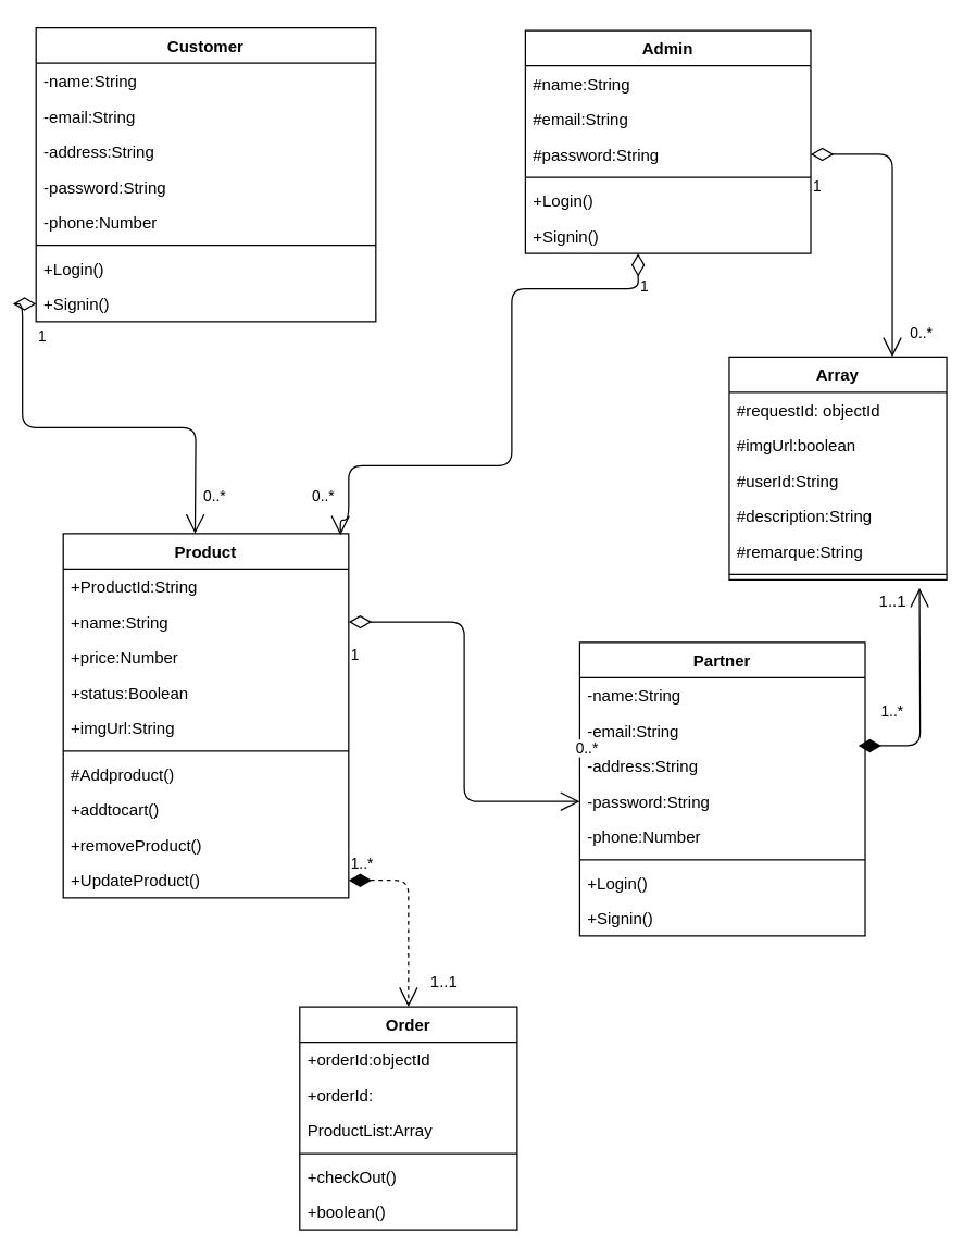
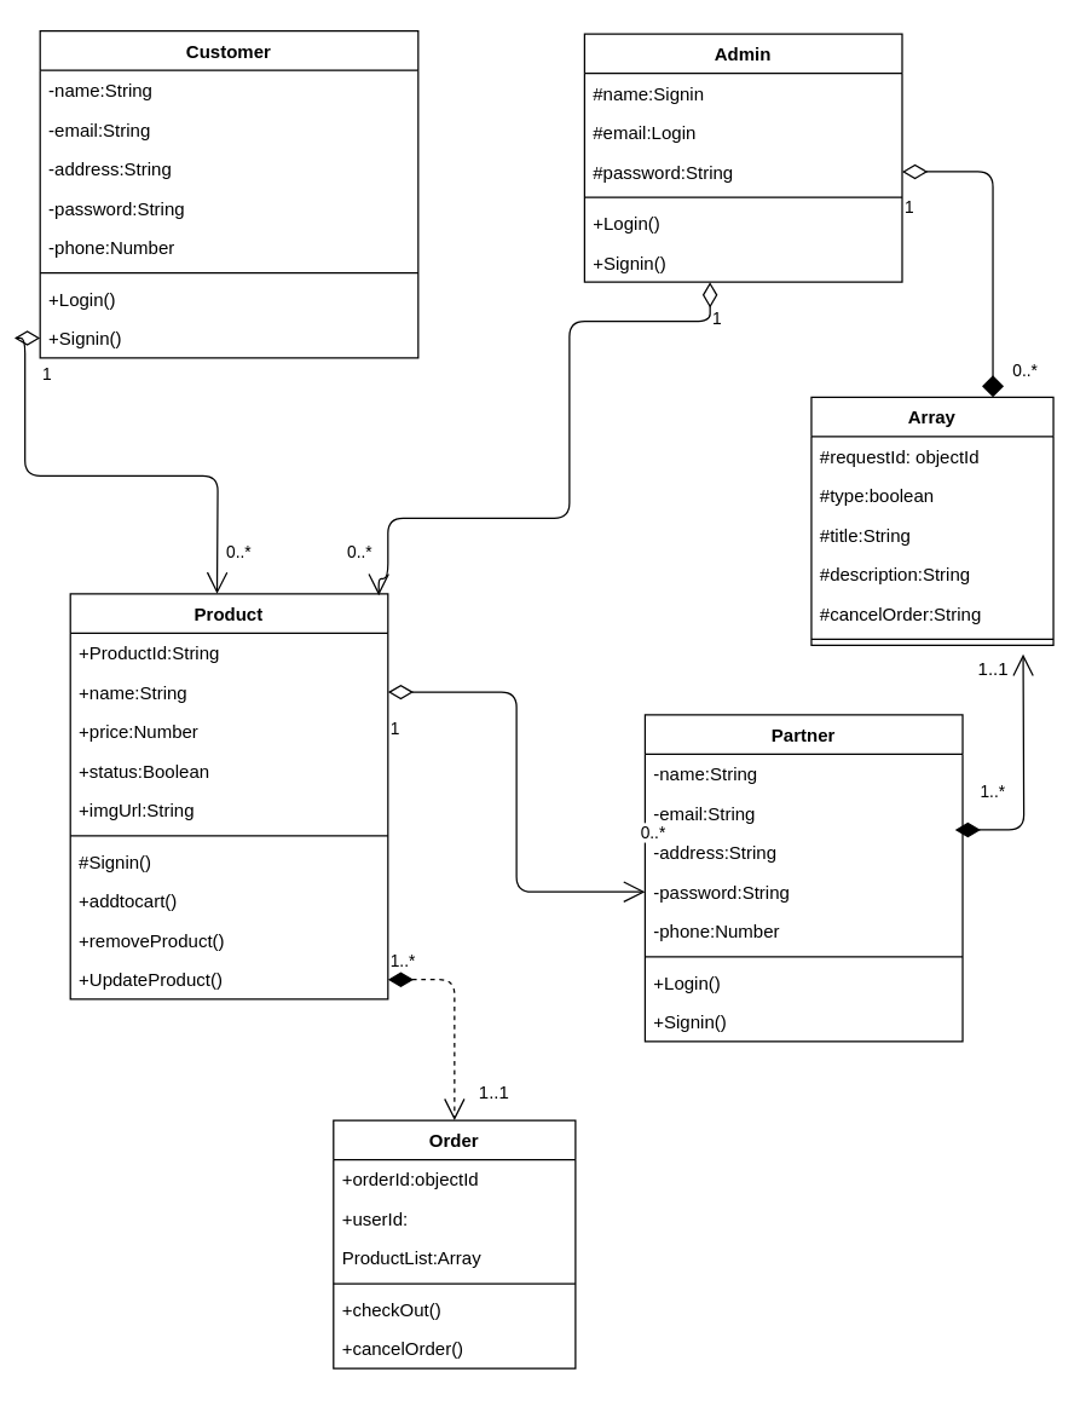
  <mxCell id="0" />
  <mxCell id="1" parent="0" />
  <mxCell id="2" value="Customer" style="swimlane;fontStyle=1;align=center;verticalAlign=top;childLayout=stackLayout;horizontal=1;startSize=26;horizontalStack=0;resizeParent=1;resizeParentMax=0;resizeLast=0;collapsible=1;marginBottom=0;" parent="1" vertex="1"><mxGeometry x="20" y="20" width="250" height="216" as="geometry" /></mxCell>
  <mxCell id="3" value="-name:String" style="text;strokeColor=none;fillColor=none;align=left;verticalAlign=top;spacingLeft=4;spacingRight=4;overflow=hidden;rotatable=0;points=[[0,0.5],[1,0.5]];portConstraint=eastwest;" parent="2" vertex="1"><mxGeometry y="26" width="250" height="26" as="geometry" /></mxCell>
  <mxCell id="4" value="-email:String" style="text;strokeColor=none;fillColor=none;align=left;verticalAlign=top;spacingLeft=4;spacingRight=4;overflow=hidden;rotatable=0;points=[[0,0.5],[1,0.5]];portConstraint=eastwest;" parent="2" vertex="1"><mxGeometry y="52" width="250" height="26" as="geometry" /></mxCell>
  <mxCell id="5" value="-address:String&#10;" style="text;strokeColor=none;fillColor=none;align=left;verticalAlign=top;spacingLeft=4;spacingRight=4;overflow=hidden;rotatable=0;points=[[0,0.5],[1,0.5]];portConstraint=eastwest;" parent="2" vertex="1"><mxGeometry y="78" width="250" height="26" as="geometry" /></mxCell>
  <mxCell id="6" value="-password:String" style="text;strokeColor=none;fillColor=none;align=left;verticalAlign=top;spacingLeft=4;spacingRight=4;overflow=hidden;rotatable=0;points=[[0,0.5],[1,0.5]];portConstraint=eastwest;" parent="2" vertex="1"><mxGeometry y="104" width="250" height="26" as="geometry" /></mxCell>
  <mxCell id="7" value="-phone:Number" style="text;strokeColor=none;fillColor=none;align=left;verticalAlign=top;spacingLeft=4;spacingRight=4;overflow=hidden;rotatable=0;points=[[0,0.5],[1,0.5]];portConstraint=eastwest;" parent="2" vertex="1"><mxGeometry y="130" width="250" height="26" as="geometry" /></mxCell>
  <mxCell id="8" value="" style="line;strokeWidth=1;fillColor=none;align=left;verticalAlign=middle;spacingTop=-1;spacingLeft=3;spacingRight=3;rotatable=0;labelPosition=right;points=[];portConstraint=eastwest;" parent="2" vertex="1"><mxGeometry y="156" width="250" height="8" as="geometry" /></mxCell>
  <mxCell id="9" value="+Login()" style="text;strokeColor=none;fillColor=none;align=left;verticalAlign=top;spacingLeft=4;spacingRight=4;overflow=hidden;rotatable=0;points=[[0,0.5],[1,0.5]];portConstraint=eastwest;" parent="2" vertex="1"><mxGeometry y="164" width="250" height="26" as="geometry" /></mxCell>
  <mxCell id="10" value="+Signin()" style="text;strokeColor=none;fillColor=none;align=left;verticalAlign=top;spacingLeft=4;spacingRight=4;overflow=hidden;rotatable=0;points=[[0,0.5],[1,0.5]];portConstraint=eastwest;" parent="2" vertex="1"><mxGeometry y="190" width="250" height="26" as="geometry" /></mxCell>
  <mxCell id="11" value="Admin" style="swimlane;fontStyle=1;align=center;verticalAlign=top;childLayout=stackLayout;horizontal=1;startSize=26;horizontalStack=0;resizeParent=1;resizeParentMax=0;resizeLast=0;collapsible=1;marginBottom=0;" parent="1" vertex="1"><mxGeometry x="380" y="22" width="210" height="164" as="geometry" /></mxCell>
- <mxCell id="12" value="#name:String" style="text;strokeColor=none;fillColor=none;align=left;verticalAlign=top;spacingLeft=4;spacingRight=4;overflow=hidden;rotatable=0;points=[[0,0.5],[1,0.5]];portConstraint=eastwest;" parent="11" vertex="1"><mxGeometry y="26" width="210" height="26" as="geometry" /></mxCell>
- <mxCell id="13" value="#email:String" style="text;strokeColor=none;fillColor=none;align=left;verticalAlign=top;spacingLeft=4;spacingRight=4;overflow=hidden;rotatable=0;points=[[0,0.5],[1,0.5]];portConstraint=eastwest;" parent="11" vertex="1"><mxGeometry y="52" width="210" height="26" as="geometry" /></mxCell>
+ <mxCell id="12" value="#name:Signin" style="text;strokeColor=none;fillColor=none;align=left;verticalAlign=top;spacingLeft=4;spacingRight=4;overflow=hidden;rotatable=0;points=[[0,0.5],[1,0.5]];portConstraint=eastwest;" parent="11" vertex="1"><mxGeometry y="26" width="210" height="26" as="geometry" /></mxCell>
+ <mxCell id="13" value="#email:Login" style="text;strokeColor=none;fillColor=none;align=left;verticalAlign=top;spacingLeft=4;spacingRight=4;overflow=hidden;rotatable=0;points=[[0,0.5],[1,0.5]];portConstraint=eastwest;" parent="11" vertex="1"><mxGeometry y="52" width="210" height="26" as="geometry" /></mxCell>
  <mxCell id="14" value="#password:String" style="text;strokeColor=none;fillColor=none;align=left;verticalAlign=top;spacingLeft=4;spacingRight=4;overflow=hidden;rotatable=0;points=[[0,0.5],[1,0.5]];portConstraint=eastwest;" parent="11" vertex="1"><mxGeometry y="78" width="210" height="26" as="geometry" /></mxCell>
  <mxCell id="15" value="" style="line;strokeWidth=1;fillColor=none;align=left;verticalAlign=middle;spacingTop=-1;spacingLeft=3;spacingRight=3;rotatable=0;labelPosition=right;points=[];portConstraint=eastwest;" parent="11" vertex="1"><mxGeometry y="104" width="210" height="8" as="geometry" /></mxCell>
  <mxCell id="16" value="+Login()" style="text;strokeColor=none;fillColor=none;align=left;verticalAlign=top;spacingLeft=4;spacingRight=4;overflow=hidden;rotatable=0;points=[[0,0.5],[1,0.5]];portConstraint=eastwest;" parent="11" vertex="1"><mxGeometry y="112" width="210" height="26" as="geometry" /></mxCell>
  <mxCell id="17" value="+Signin()" style="text;strokeColor=none;fillColor=none;align=left;verticalAlign=top;spacingLeft=4;spacingRight=4;overflow=hidden;rotatable=0;points=[[0,0.5],[1,0.5]];portConstraint=eastwest;" parent="11" vertex="1"><mxGeometry y="138" width="210" height="26" as="geometry" /></mxCell>
  <mxCell id="18" value="Partner" style="swimlane;fontStyle=1;align=center;verticalAlign=top;childLayout=stackLayout;horizontal=1;startSize=26;horizontalStack=0;resizeParent=1;resizeParentMax=0;resizeLast=0;collapsible=1;marginBottom=0;" parent="1" vertex="1"><mxGeometry x="420" y="472" width="210" height="216" as="geometry" /></mxCell>
  <mxCell id="19" value="-name:String" style="text;strokeColor=none;fillColor=none;align=left;verticalAlign=top;spacingLeft=4;spacingRight=4;overflow=hidden;rotatable=0;points=[[0,0.5],[1,0.5]];portConstraint=eastwest;" parent="18" vertex="1"><mxGeometry y="26" width="210" height="26" as="geometry" /></mxCell>
  <mxCell id="20" value="-email:String" style="text;strokeColor=none;fillColor=none;align=left;verticalAlign=top;spacingLeft=4;spacingRight=4;overflow=hidden;rotatable=0;points=[[0,0.5],[1,0.5]];portConstraint=eastwest;" parent="18" vertex="1"><mxGeometry y="52" width="210" height="26" as="geometry" /></mxCell>
  <mxCell id="21" value="-address:String&#10;" style="text;strokeColor=none;fillColor=none;align=left;verticalAlign=top;spacingLeft=4;spacingRight=4;overflow=hidden;rotatable=0;points=[[0,0.5],[1,0.5]];portConstraint=eastwest;" parent="18" vertex="1"><mxGeometry y="78" width="210" height="26" as="geometry" /></mxCell>
  <mxCell id="22" value="-password:String" style="text;strokeColor=none;fillColor=none;align=left;verticalAlign=top;spacingLeft=4;spacingRight=4;overflow=hidden;rotatable=0;points=[[0,0.5],[1,0.5]];portConstraint=eastwest;" parent="18" vertex="1"><mxGeometry y="104" width="210" height="26" as="geometry" /></mxCell>
  <mxCell id="23" value="-phone:Number" style="text;strokeColor=none;fillColor=none;align=left;verticalAlign=top;spacingLeft=4;spacingRight=4;overflow=hidden;rotatable=0;points=[[0,0.5],[1,0.5]];portConstraint=eastwest;" parent="18" vertex="1"><mxGeometry y="130" width="210" height="26" as="geometry" /></mxCell>
  <mxCell id="24" value="" style="line;strokeWidth=1;fillColor=none;align=left;verticalAlign=middle;spacingTop=-1;spacingLeft=3;spacingRight=3;rotatable=0;labelPosition=right;points=[];portConstraint=eastwest;" parent="18" vertex="1"><mxGeometry y="156" width="210" height="8" as="geometry" /></mxCell>
  <mxCell id="25" value="+Login()" style="text;strokeColor=none;fillColor=none;align=left;verticalAlign=top;spacingLeft=4;spacingRight=4;overflow=hidden;rotatable=0;points=[[0,0.5],[1,0.5]];portConstraint=eastwest;" parent="18" vertex="1"><mxGeometry y="164" width="210" height="26" as="geometry" /></mxCell>
  <mxCell id="26" value="+Signin()" style="text;strokeColor=none;fillColor=none;align=left;verticalAlign=top;spacingLeft=4;spacingRight=4;overflow=hidden;rotatable=0;points=[[0,0.5],[1,0.5]];portConstraint=eastwest;" parent="18" vertex="1"><mxGeometry y="190" width="210" height="26" as="geometry" /></mxCell>
  <mxCell id="27" value="Product" style="swimlane;fontStyle=1;align=center;verticalAlign=top;childLayout=stackLayout;horizontal=1;startSize=26;horizontalStack=0;resizeParent=1;resizeParentMax=0;resizeLast=0;collapsible=1;marginBottom=0;" parent="1" vertex="1"><mxGeometry x="40" y="392" width="210" height="268" as="geometry" /></mxCell>
  <mxCell id="28" value="+ProductId:String" style="text;strokeColor=none;fillColor=none;align=left;verticalAlign=top;spacingLeft=4;spacingRight=4;overflow=hidden;rotatable=0;points=[[0,0.5],[1,0.5]];portConstraint=eastwest;" parent="27" vertex="1"><mxGeometry y="26" width="210" height="26" as="geometry" /></mxCell>
  <mxCell id="29" value="+name:String" style="text;strokeColor=none;fillColor=none;align=left;verticalAlign=top;spacingLeft=4;spacingRight=4;overflow=hidden;rotatable=0;points=[[0,0.5],[1,0.5]];portConstraint=eastwest;" parent="27" vertex="1"><mxGeometry y="52" width="210" height="26" as="geometry" /></mxCell>
  <mxCell id="30" value="+price:Number" style="text;strokeColor=none;fillColor=none;align=left;verticalAlign=top;spacingLeft=4;spacingRight=4;overflow=hidden;rotatable=0;points=[[0,0.5],[1,0.5]];portConstraint=eastwest;" parent="27" vertex="1"><mxGeometry y="78" width="210" height="26" as="geometry" /></mxCell>
  <mxCell id="31" value="+status:Boolean" style="text;strokeColor=none;fillColor=none;align=left;verticalAlign=top;spacingLeft=4;spacingRight=4;overflow=hidden;rotatable=0;points=[[0,0.5],[1,0.5]];portConstraint=eastwest;" parent="27" vertex="1"><mxGeometry y="104" width="210" height="26" as="geometry" /></mxCell>
  <mxCell id="32" value="+imgUrl:String" style="text;strokeColor=none;fillColor=none;align=left;verticalAlign=top;spacingLeft=4;spacingRight=4;overflow=hidden;rotatable=0;points=[[0,0.5],[1,0.5]];portConstraint=eastwest;" parent="27" vertex="1"><mxGeometry y="130" width="210" height="26" as="geometry" /></mxCell>
  <mxCell id="33" value="" style="line;strokeWidth=1;fillColor=none;align=left;verticalAlign=middle;spacingTop=-1;spacingLeft=3;spacingRight=3;rotatable=0;labelPosition=right;points=[];portConstraint=eastwest;" parent="27" vertex="1"><mxGeometry y="156" width="210" height="8" as="geometry" /></mxCell>
- <mxCell id="34" value="#Addproduct()" style="text;strokeColor=none;fillColor=none;align=left;verticalAlign=top;spacingLeft=4;spacingRight=4;overflow=hidden;rotatable=0;points=[[0,0.5],[1,0.5]];portConstraint=eastwest;" parent="27" vertex="1"><mxGeometry y="164" width="210" height="26" as="geometry" /></mxCell>
+ <mxCell id="34" value="#Signin()" style="text;strokeColor=none;fillColor=none;align=left;verticalAlign=top;spacingLeft=4;spacingRight=4;overflow=hidden;rotatable=0;points=[[0,0.5],[1,0.5]];portConstraint=eastwest;" parent="27" vertex="1"><mxGeometry y="164" width="210" height="26" as="geometry" /></mxCell>
  <mxCell id="35" value="+addtocart()" style="text;strokeColor=none;fillColor=none;align=left;verticalAlign=top;spacingLeft=4;spacingRight=4;overflow=hidden;rotatable=0;points=[[0,0.5],[1,0.5]];portConstraint=eastwest;" parent="27" vertex="1"><mxGeometry y="190" width="210" height="26" as="geometry" /></mxCell>
  <mxCell id="36" value="+removeProduct()" style="text;strokeColor=none;fillColor=none;align=left;verticalAlign=top;spacingLeft=4;spacingRight=4;overflow=hidden;rotatable=0;points=[[0,0.5],[1,0.5]];portConstraint=eastwest;" parent="27" vertex="1"><mxGeometry y="216" width="210" height="26" as="geometry" /></mxCell>
  <mxCell id="37" value="+UpdateProduct()" style="text;strokeColor=none;fillColor=none;align=left;verticalAlign=top;spacingLeft=4;spacingRight=4;overflow=hidden;rotatable=0;points=[[0,0.5],[1,0.5]];portConstraint=eastwest;" parent="27" vertex="1"><mxGeometry y="242" width="210" height="26" as="geometry" /></mxCell>
  <mxCell id="38" value="Order" style="swimlane;fontStyle=1;align=center;verticalAlign=top;childLayout=stackLayout;horizontal=1;startSize=26;horizontalStack=0;resizeParent=1;resizeParentMax=0;resizeLast=0;collapsible=1;marginBottom=0;" parent="1" vertex="1"><mxGeometry x="214" y="740" width="160" height="164" as="geometry" /></mxCell>
  <mxCell id="39" value="+orderId:objectId" style="text;strokeColor=none;fillColor=none;align=left;verticalAlign=top;spacingLeft=4;spacingRight=4;overflow=hidden;rotatable=0;points=[[0,0.5],[1,0.5]];portConstraint=eastwest;" parent="38" vertex="1"><mxGeometry y="26" width="160" height="26" as="geometry" /></mxCell>
- <mxCell id="40" value="+orderId:" style="text;strokeColor=none;fillColor=none;align=left;verticalAlign=top;spacingLeft=4;spacingRight=4;overflow=hidden;rotatable=0;points=[[0,0.5],[1,0.5]];portConstraint=eastwest;" parent="38" vertex="1"><mxGeometry y="52" width="160" height="26" as="geometry" /></mxCell>
+ <mxCell id="40" value="+userId:" style="text;strokeColor=none;fillColor=none;align=left;verticalAlign=top;spacingLeft=4;spacingRight=4;overflow=hidden;rotatable=0;points=[[0,0.5],[1,0.5]];portConstraint=eastwest;" parent="38" vertex="1"><mxGeometry y="52" width="160" height="26" as="geometry" /></mxCell>
  <mxCell id="41" value="ProductList:Array" style="text;strokeColor=none;fillColor=none;align=left;verticalAlign=top;spacingLeft=4;spacingRight=4;overflow=hidden;rotatable=0;points=[[0,0.5],[1,0.5]];portConstraint=eastwest;" parent="38" vertex="1"><mxGeometry y="78" width="160" height="26" as="geometry" /></mxCell>
  <mxCell id="42" value="" style="line;strokeWidth=1;fillColor=none;align=left;verticalAlign=middle;spacingTop=-1;spacingLeft=3;spacingRight=3;rotatable=0;labelPosition=right;points=[];portConstraint=eastwest;" parent="38" vertex="1"><mxGeometry y="104" width="160" height="8" as="geometry" /></mxCell>
  <mxCell id="43" value="+checkOut()" style="text;strokeColor=none;fillColor=none;align=left;verticalAlign=top;spacingLeft=4;spacingRight=4;overflow=hidden;rotatable=0;points=[[0,0.5],[1,0.5]];portConstraint=eastwest;" parent="38" vertex="1"><mxGeometry y="112" width="160" height="26" as="geometry" /></mxCell>
- <mxCell id="44" value="+boolean()" style="text;strokeColor=none;fillColor=none;align=left;verticalAlign=top;spacingLeft=4;spacingRight=4;overflow=hidden;rotatable=0;points=[[0,0.5],[1,0.5]];portConstraint=eastwest;" parent="38" vertex="1"><mxGeometry y="138" width="160" height="26" as="geometry" /></mxCell>
+ <mxCell id="44" value="+cancelOrder()" style="text;strokeColor=none;fillColor=none;align=left;verticalAlign=top;spacingLeft=4;spacingRight=4;overflow=hidden;rotatable=0;points=[[0,0.5],[1,0.5]];portConstraint=eastwest;" parent="38" vertex="1"><mxGeometry y="138" width="160" height="26" as="geometry" /></mxCell>
  <mxCell id="45" value="" style="endArrow=open;html=1;endSize=12;startArrow=diamondThin;startSize=14;startFill=0;edgeStyle=orthogonalEdgeStyle;" parent="1" source="10" edge="1"><mxGeometry relative="1" as="geometry"><mxPoint x="20" y="249" as="sourcePoint" /><mxPoint x="137" y="392" as="targetPoint" /></mxGeometry></mxCell>
  <mxCell id="46" value="1" style="edgeLabel;resizable=0;html=1;align=left;verticalAlign=top;" parent="45" connectable="0" vertex="1"><mxGeometry x="-1" relative="1" as="geometry"><mxPoint y="11" as="offset" /></mxGeometry></mxCell>
  <mxCell id="47" value="0..*" style="edgeLabel;resizable=0;html=1;align=right;verticalAlign=top;" parent="45" connectable="0" vertex="1"><mxGeometry x="1" relative="1" as="geometry"><mxPoint x="23" y="-40" as="offset" /></mxGeometry></mxCell>
  <mxCell id="48" value="1..*" style="endArrow=open;html=1;endSize=12;startArrow=diamondThin;startSize=14;startFill=1;edgeStyle=orthogonalEdgeStyle;align=left;verticalAlign=bottom;dashed=1;" parent="1" source="37" target="38" edge="1"><mxGeometry x="-1" y="3" relative="1" as="geometry"><mxPoint x="134" y="712" as="sourcePoint" /><mxPoint x="294" y="712" as="targetPoint" /></mxGeometry></mxCell>
  <mxCell id="49" value="1..1" style="text;html=1;align=center;verticalAlign=middle;resizable=0;points=[];autosize=1;strokeColor=none;fillColor=none;" parent="1" vertex="1"><mxGeometry x="300" y="712" width="40" height="20" as="geometry" /></mxCell>
  <mxCell id="50" value="" style="endArrow=open;html=1;endSize=12;startArrow=diamondThin;startSize=14;startFill=0;edgeStyle=orthogonalEdgeStyle;entryX=0;entryY=0.5;entryDx=0;entryDy=0;exitX=1;exitY=0.5;exitDx=0;exitDy=0;" parent="1" source="29" target="22" edge="1"><mxGeometry relative="1" as="geometry"><mxPoint x="200" y="352" as="sourcePoint" /><mxPoint x="405.59" y="485.344" as="targetPoint" /></mxGeometry></mxCell>
  <mxCell id="51" value="1" style="edgeLabel;resizable=0;html=1;align=left;verticalAlign=top;" parent="50" connectable="0" vertex="1"><mxGeometry x="-1" relative="1" as="geometry"><mxPoint y="11" as="offset" /></mxGeometry></mxCell>
  <mxCell id="52" value="0..*" style="edgeLabel;resizable=0;html=1;align=right;verticalAlign=top;" parent="50" connectable="0" vertex="1"><mxGeometry x="1" relative="1" as="geometry"><mxPoint x="14" y="-52" as="offset" /></mxGeometry></mxCell>
  <mxCell id="53" value="" style="endArrow=open;html=1;endSize=12;startArrow=diamondThin;startSize=14;startFill=0;edgeStyle=orthogonalEdgeStyle;exitX=0.395;exitY=1;exitDx=0;exitDy=0;exitPerimeter=0;entryX=0.971;entryY=0.004;entryDx=0;entryDy=0;entryPerimeter=0;" parent="1" source="17" target="27" edge="1"><mxGeometry relative="1" as="geometry"><mxPoint x="423" y="212" as="sourcePoint" /><mxPoint x="210" y="382" as="targetPoint" /><Array as="points"><mxPoint x="463" y="212" /><mxPoint x="370" y="212" /><mxPoint x="370" y="342" /><mxPoint x="250" y="342" /><mxPoint x="250" y="382" /><mxPoint x="244" y="382" /></Array></mxGeometry></mxCell>
  <mxCell id="54" value="1" style="edgeLabel;resizable=0;html=1;align=left;verticalAlign=top;" parent="53" connectable="0" vertex="1"><mxGeometry x="-1" relative="1" as="geometry"><mxPoint y="11" as="offset" /></mxGeometry></mxCell>
  <mxCell id="55" value="0..*" style="edgeLabel;resizable=0;html=1;align=right;verticalAlign=top;" parent="53" connectable="0" vertex="1"><mxGeometry x="1" relative="1" as="geometry"><mxPoint x="-4" y="-41" as="offset" /></mxGeometry></mxCell>
  <mxCell id="56" value="Array" style="swimlane;fontStyle=1;align=center;verticalAlign=top;childLayout=stackLayout;horizontal=1;startSize=26;horizontalStack=0;resizeParent=1;resizeParentMax=0;resizeLast=0;collapsible=1;marginBottom=0;" parent="1" vertex="1"><mxGeometry x="530" y="262" width="160" height="164" as="geometry" /></mxCell>
  <mxCell id="57" value="#requestId: objectId" style="text;strokeColor=none;fillColor=none;align=left;verticalAlign=top;spacingLeft=4;spacingRight=4;overflow=hidden;rotatable=0;points=[[0,0.5],[1,0.5]];portConstraint=eastwest;" parent="56" vertex="1"><mxGeometry y="26" width="160" height="26" as="geometry" /></mxCell>
- <mxCell id="58" value="#imgUrl:boolean" style="text;strokeColor=none;fillColor=none;align=left;verticalAlign=top;spacingLeft=4;spacingRight=4;overflow=hidden;rotatable=0;points=[[0,0.5],[1,0.5]];portConstraint=eastwest;" parent="56" vertex="1"><mxGeometry y="52" width="160" height="26" as="geometry" /></mxCell>
- <mxCell id="59" value="#userId:String" style="text;strokeColor=none;fillColor=none;align=left;verticalAlign=top;spacingLeft=4;spacingRight=4;overflow=hidden;rotatable=0;points=[[0,0.5],[1,0.5]];portConstraint=eastwest;" parent="56" vertex="1"><mxGeometry y="78" width="160" height="26" as="geometry" /></mxCell>
+ <mxCell id="58" value="#type:boolean" style="text;strokeColor=none;fillColor=none;align=left;verticalAlign=top;spacingLeft=4;spacingRight=4;overflow=hidden;rotatable=0;points=[[0,0.5],[1,0.5]];portConstraint=eastwest;" parent="56" vertex="1"><mxGeometry y="52" width="160" height="26" as="geometry" /></mxCell>
+ <mxCell id="59" value="#title:String" style="text;strokeColor=none;fillColor=none;align=left;verticalAlign=top;spacingLeft=4;spacingRight=4;overflow=hidden;rotatable=0;points=[[0,0.5],[1,0.5]];portConstraint=eastwest;" parent="56" vertex="1"><mxGeometry y="78" width="160" height="26" as="geometry" /></mxCell>
  <mxCell id="60" value="#description:String" style="text;strokeColor=none;fillColor=none;align=left;verticalAlign=top;spacingLeft=4;spacingRight=4;overflow=hidden;rotatable=0;points=[[0,0.5],[1,0.5]];portConstraint=eastwest;" parent="56" vertex="1"><mxGeometry y="104" width="160" height="26" as="geometry" /></mxCell>
- <mxCell id="61" value="#remarque:String" style="text;strokeColor=none;fillColor=none;align=left;verticalAlign=top;spacingLeft=4;spacingRight=4;overflow=hidden;rotatable=0;points=[[0,0.5],[1,0.5]];portConstraint=eastwest;" parent="56" vertex="1"><mxGeometry y="130" width="160" height="26" as="geometry" /></mxCell>
+ <mxCell id="61" value="#cancelOrder:String" style="text;strokeColor=none;fillColor=none;align=left;verticalAlign=top;spacingLeft=4;spacingRight=4;overflow=hidden;rotatable=0;points=[[0,0.5],[1,0.5]];portConstraint=eastwest;" parent="56" vertex="1"><mxGeometry y="130" width="160" height="26" as="geometry" /></mxCell>
  <mxCell id="62" value="" style="line;strokeWidth=1;fillColor=none;align=left;verticalAlign=middle;spacingTop=-1;spacingLeft=3;spacingRight=3;rotatable=0;labelPosition=right;points=[];portConstraint=eastwest;" parent="56" vertex="1"><mxGeometry y="156" width="160" height="8" as="geometry" /></mxCell>
  <mxCell id="63" value="1..*" style="endArrow=open;html=1;endSize=12;startArrow=diamondThin;startSize=14;startFill=1;edgeStyle=orthogonalEdgeStyle;align=left;verticalAlign=bottom;exitX=0.976;exitY=-0.077;exitDx=0;exitDy=0;exitPerimeter=0;" parent="1" source="21" edge="1"><mxGeometry x="-0.813" y="16" relative="1" as="geometry"><mxPoint x="630" y="532" as="sourcePoint" /><mxPoint x="670" y="432" as="targetPoint" /><mxPoint as="offset" /></mxGeometry></mxCell>
  <mxCell id="64" value="1..1" style="text;html=1;align=center;verticalAlign=middle;resizable=0;points=[];autosize=1;strokeColor=none;fillColor=none;" parent="1" vertex="1"><mxGeometry x="630" y="432" width="40" height="20" as="geometry" /></mxCell>
- <mxCell id="65" value="" style="endArrow=open;html=1;endSize=12;startArrow=diamondThin;startSize=14;startFill=0;edgeStyle=orthogonalEdgeStyle;entryX=0.75;entryY=0;entryDx=0;entryDy=0;exitX=1;exitY=0.5;exitDx=0;exitDy=0;" parent="1" source="14" target="56" edge="1"><mxGeometry relative="1" as="geometry"><mxPoint x="590" y="151.999" as="sourcePoint" /><mxPoint x="605.59" y="317.284" as="targetPoint" /></mxGeometry></mxCell>
+ <mxCell id="65" value="" style="endArrow=diamond;html=1;endSize=12;startArrow=diamondThin;startSize=14;startFill=0;edgeStyle=orthogonalEdgeStyle;entryX=0.75;entryY=0;entryDx=0;entryDy=0;exitX=1;exitY=0.5;exitDx=0;exitDy=0;" parent="1" source="14" target="56" edge="1"><mxGeometry relative="1" as="geometry"><mxPoint x="590" y="151.999" as="sourcePoint" /><mxPoint x="605.59" y="317.284" as="targetPoint" /></mxGeometry></mxCell>
  <mxCell id="66" value="1" style="edgeLabel;resizable=0;html=1;align=left;verticalAlign=top;" parent="65" connectable="0" vertex="1"><mxGeometry x="-1" relative="1" as="geometry"><mxPoint y="11" as="offset" /></mxGeometry></mxCell>
  <mxCell id="67" value="0..*" style="edgeLabel;resizable=0;html=1;align=right;verticalAlign=top;" parent="65" connectable="0" vertex="1"><mxGeometry x="1" relative="1" as="geometry"><mxPoint x="30" y="-30" as="offset" /></mxGeometry></mxCell>
